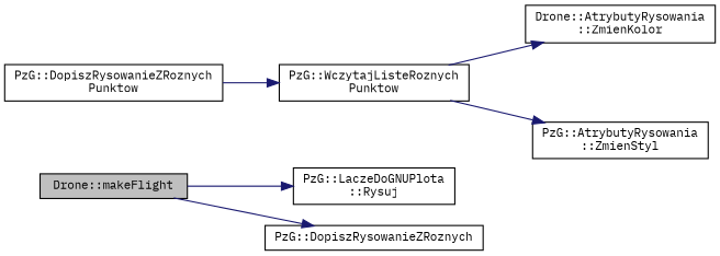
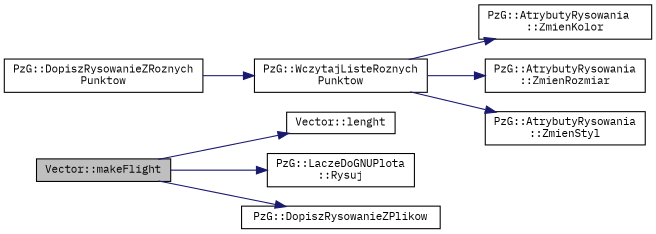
  digraph {
    fontname="IBM Plex Mono"
    rankdir=LR
    node [color=black fillcolor=white fontname="IBM Plex Mono" fontsize=10 shape=record style=filled]
    edge [color=midnightblue fontname="IBM Plex Mono" fontsize=10 labelfontname=Helvetica labelfontsize=10 style=solid]
-   n1 [fillcolor=grey75 fontcolor=black height=0.2 label="Drone::makeFlight" width=0.4]
+   n1 [fillcolor=grey75 fontcolor=black height=0.2 label="Vector::makeFlight" width=0.4]
+   n2 [height=0.2 label="Vector::lenght" width=0.4]
    n3 [height=0.2 label="PzG::LaczeDoGNUPlota\l::Rysuj" width=0.4]
-   n4 [height=0.2 label="PzG::DopiszRysowanieZRoznych" width=0.4]
+   n4 [height=0.2 label="PzG::DopiszRysowanieZPlikow" width=0.4]
    n5 [height=0.2 label="PzG::DopiszRysowanieZRoznych\lPunktow" width=0.4]
    n6 [height=0.2 label="PzG::WczytajListeRoznych\lPunktow" width=0.4]
-   n7 [height=0.2 label="Drone::AtrybutyRysowania\l::ZmienKolor" width=0.4]
+   n7 [height=0.2 label="PzG::AtrybutyRysowania\l::ZmienKolor" width=0.4]
+   n8 [height=0.2 label="PzG::AtrybutyRysowania\l::ZmienRozmiar" width=0.4]
    n9 [height=0.2 label="PzG::AtrybutyRysowania\l::ZmienStyl" width=0.4]
+   n1 -> n2
    n1 -> n3
    n1 -> n4
    n5 -> n6
    n6 -> n7
+   n6 -> n8
    n6 -> n9
  }
